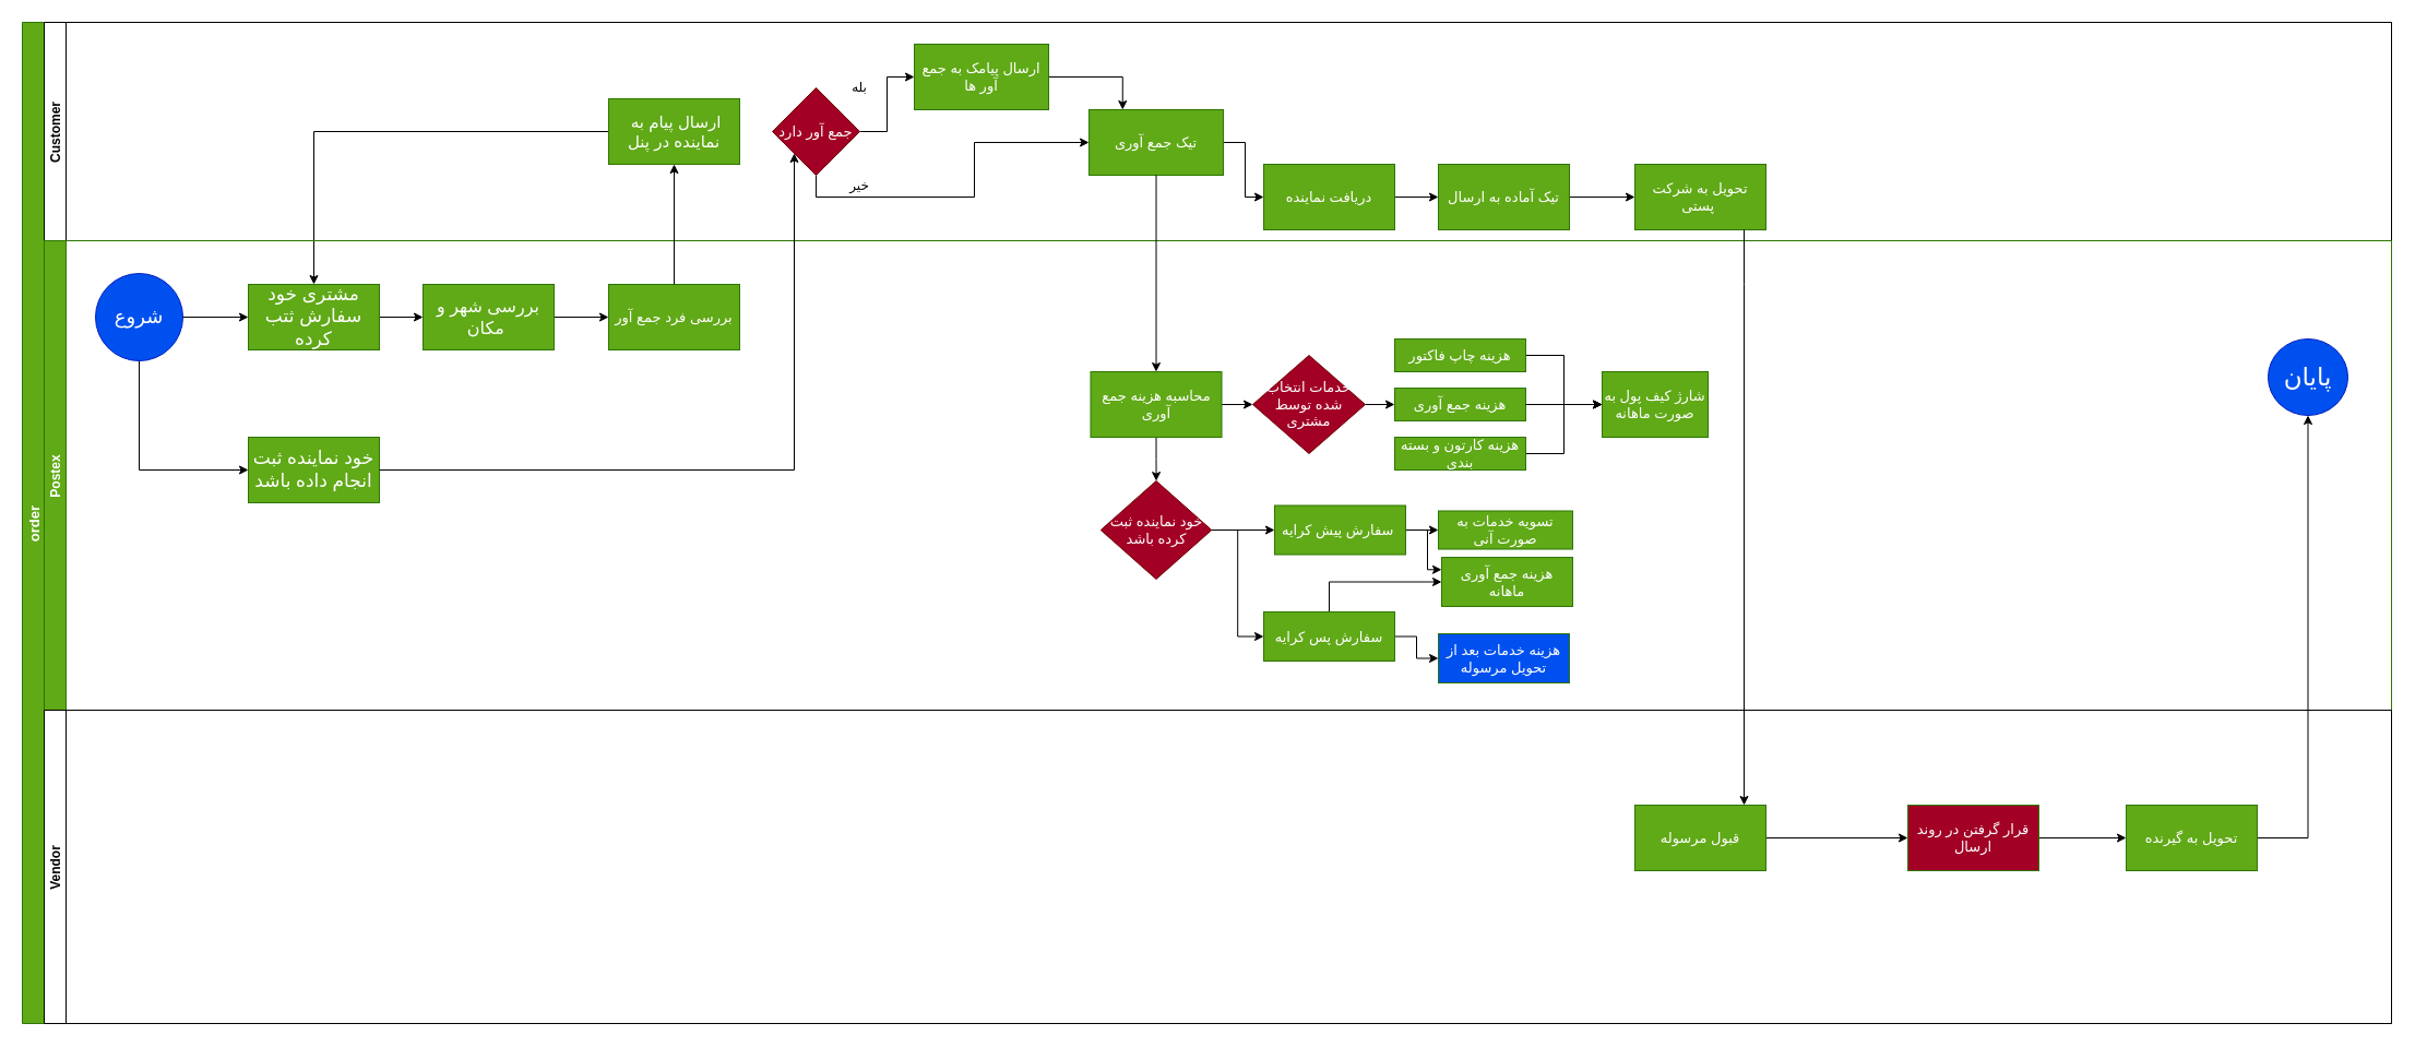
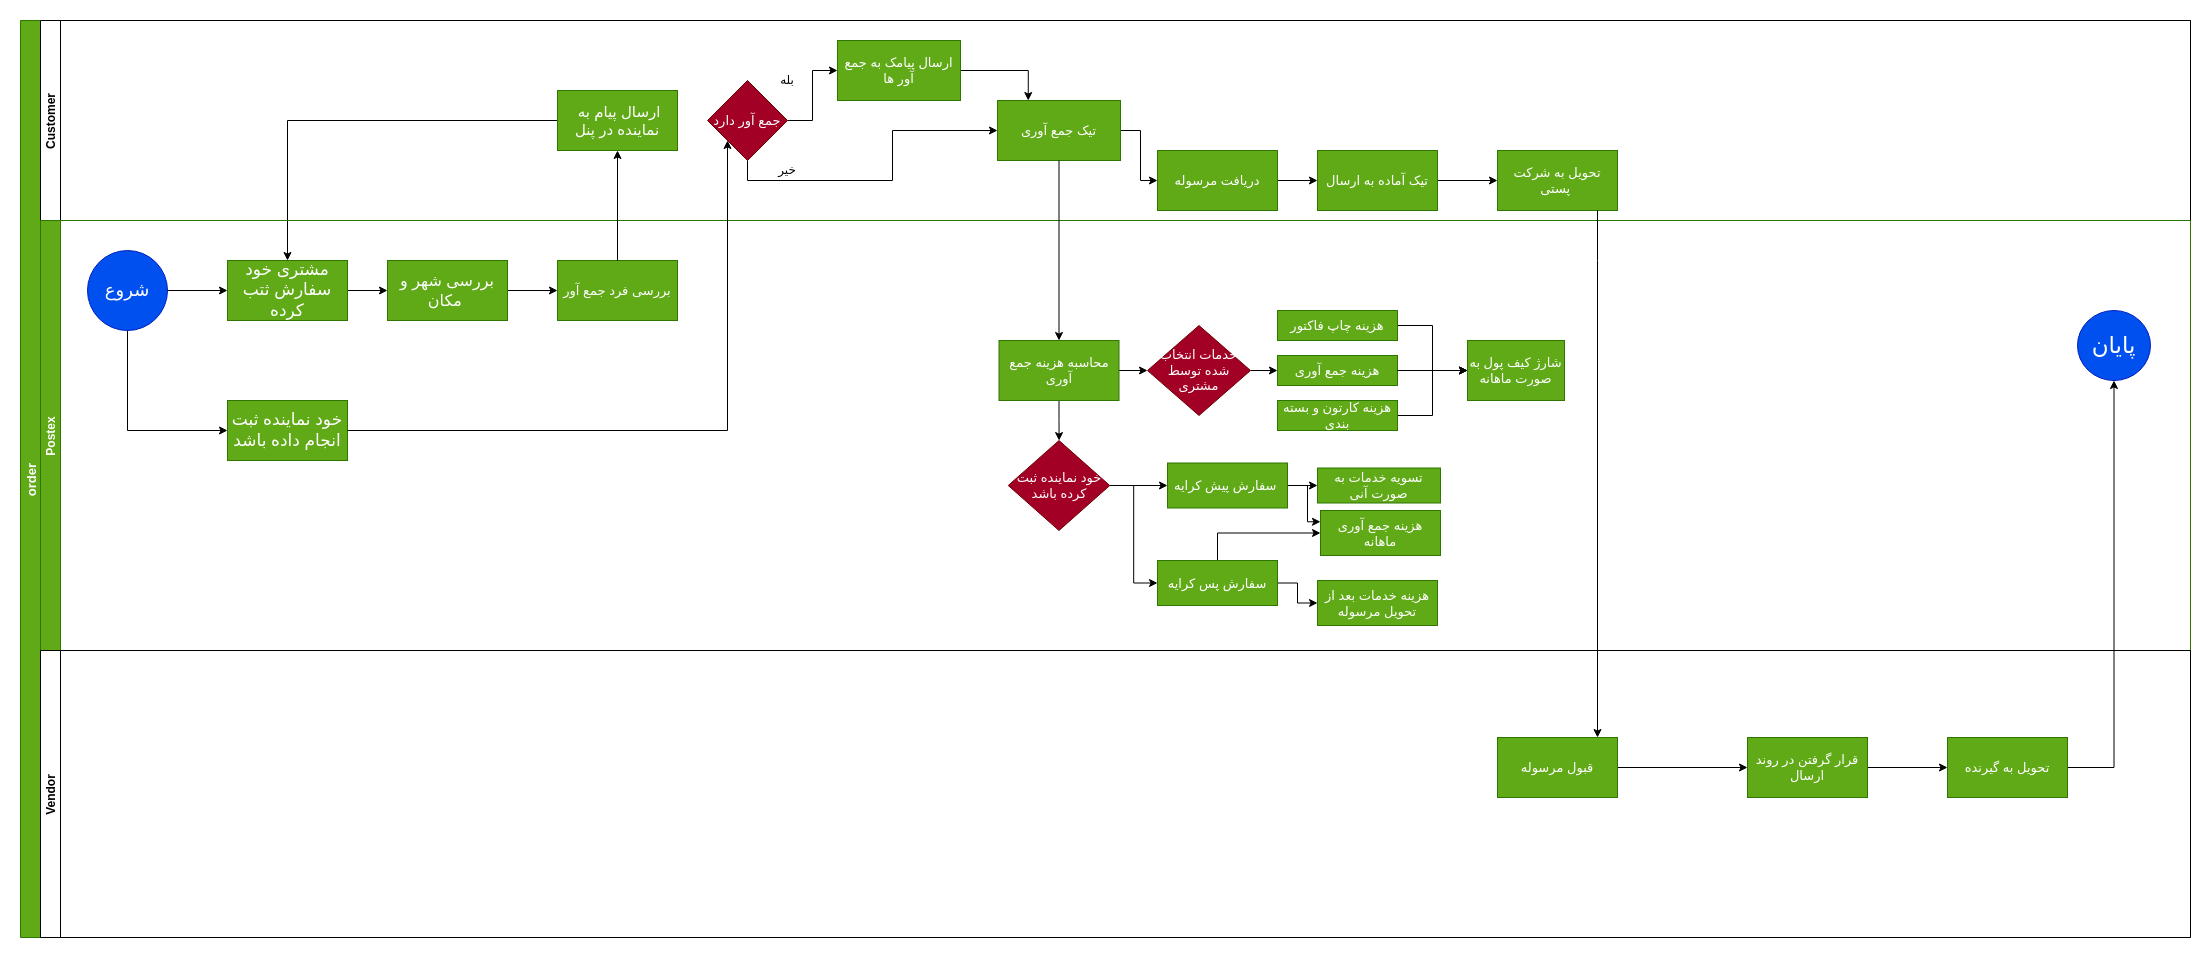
  <mxCell id="0" />
  <mxCell id="1" parent="0" />
  <mxCell id="2" value="order" style="swimlane;childLayout=stackLayout;resizeParent=1;resizeParentMax=0;horizontal=0;startSize=20;horizontalStack=0;fillColor=#60a917;strokeColor=#2D7600;fontColor=#ffffff;fontSize=13;" vertex="1" parent="1"><mxGeometry x="20" y="20" width="2170" height="917" as="geometry" /></mxCell>
  <mxCell id="3" value="Customer" style="swimlane;startSize=20;horizontal=0;" vertex="1" parent="2"><mxGeometry x="20" width="2150" height="200" as="geometry" /></mxCell>
  <mxCell id="4" value="" style="edgeStyle=orthogonalEdgeStyle;rounded=0;orthogonalLoop=1;jettySize=auto;html=1;" edge="1" parent="3" source="5" target="24"><mxGeometry relative="1" as="geometry" /></mxCell>
  <mxCell id="5" value="&lt;font style=&quot;font-size: 15px&quot;&gt;&amp;nbsp;ارسال پیام به نماینده در پنل&lt;/font&gt;" style="whiteSpace=wrap;html=1;fontSize=13;fontColor=#ffffff;strokeColor=#2D7600;fillColor=#60a917;" vertex="1" parent="3"><mxGeometry x="517" y="70" width="120" height="60" as="geometry" /></mxCell>
  <mxCell id="6" style="edgeStyle=orthogonalEdgeStyle;rounded=0;orthogonalLoop=1;jettySize=auto;html=1;exitX=1;exitY=0.5;exitDx=0;exitDy=0;entryX=0.25;entryY=0;entryDx=0;entryDy=0;" edge="1" parent="3" source="7" target="12"><mxGeometry relative="1" as="geometry" /></mxCell>
  <mxCell id="7" value="ارسال پیامک به جمع آور ها" style="whiteSpace=wrap;html=1;fontSize=13;fontColor=#ffffff;strokeColor=#2D7600;fillColor=#60a917;" vertex="1" parent="3"><mxGeometry x="797" y="20" width="123" height="60" as="geometry" /></mxCell>
  <mxCell id="8" style="edgeStyle=orthogonalEdgeStyle;rounded=0;orthogonalLoop=1;jettySize=auto;html=1;exitX=1;exitY=0.5;exitDx=0;exitDy=0;entryX=0;entryY=0.5;entryDx=0;entryDy=0;" edge="1" parent="3" source="10" target="7"><mxGeometry relative="1" as="geometry" /></mxCell>
  <mxCell id="9" style="edgeStyle=orthogonalEdgeStyle;rounded=0;orthogonalLoop=1;jettySize=auto;html=1;exitX=0.5;exitY=1;exitDx=0;exitDy=0;entryX=0;entryY=0.5;entryDx=0;entryDy=0;" edge="1" parent="3" source="10" target="12"><mxGeometry relative="1" as="geometry" /></mxCell>
  <mxCell id="10" value="جمع آور دارد" style="rhombus;whiteSpace=wrap;html=1;fontSize=13;fontColor=#ffffff;strokeColor=#6F0000;fillColor=#a20025;" vertex="1" parent="3"><mxGeometry x="667" y="60" width="80" height="80" as="geometry" /></mxCell>
  <mxCell id="11" value="" style="edgeStyle=orthogonalEdgeStyle;rounded=0;orthogonalLoop=1;jettySize=auto;html=1;" edge="1" parent="3" source="12" target="16"><mxGeometry relative="1" as="geometry" /></mxCell>
  <mxCell id="12" value="تیک جمع آوری" style="whiteSpace=wrap;html=1;fontSize=13;fontColor=#ffffff;strokeColor=#2D7600;fillColor=#60a917;" vertex="1" parent="3"><mxGeometry x="957" y="80" width="123" height="60" as="geometry" /></mxCell>
  <mxCell id="13" value="&lt;font color=&quot;#000000&quot;&gt;بله&lt;/font&gt;" style="text;html=1;strokeColor=none;fillColor=none;align=center;verticalAlign=middle;whiteSpace=wrap;rounded=0;" vertex="1" parent="3"><mxGeometry x="727" y="50" width="40" height="20" as="geometry" /></mxCell>
  <mxCell id="14" value="&lt;font color=&quot;#000000&quot;&gt;خیر&lt;/font&gt;" style="text;html=1;strokeColor=none;fillColor=none;align=center;verticalAlign=middle;whiteSpace=wrap;rounded=0;" vertex="1" parent="3"><mxGeometry x="727" y="140" width="40" height="20" as="geometry" /></mxCell>
  <mxCell id="15" value="" style="edgeStyle=orthogonalEdgeStyle;rounded=0;orthogonalLoop=1;jettySize=auto;html=1;" edge="1" parent="3" source="16" target="18"><mxGeometry relative="1" as="geometry" /></mxCell>
- <mxCell id="16" value="دریافت نماینده" style="whiteSpace=wrap;html=1;fontSize=13;fontColor=#ffffff;strokeColor=#2D7600;fillColor=#60a917;" vertex="1" parent="3"><mxGeometry x="1117" y="130" width="120" height="60" as="geometry" /></mxCell>
+ <mxCell id="16" value="دریافت مرسوله" style="whiteSpace=wrap;html=1;fontSize=13;fontColor=#ffffff;strokeColor=#2D7600;fillColor=#60a917;" vertex="1" parent="3"><mxGeometry x="1117" y="130" width="120" height="60" as="geometry" /></mxCell>
  <mxCell id="17" style="edgeStyle=orthogonalEdgeStyle;rounded=0;orthogonalLoop=1;jettySize=auto;html=1;exitX=1;exitY=0.5;exitDx=0;exitDy=0;entryX=0;entryY=0.5;entryDx=0;entryDy=0;" edge="1" parent="3" source="18" target="19"><mxGeometry relative="1" as="geometry" /></mxCell>
  <mxCell id="18" value="تیک آماده به ارسال" style="whiteSpace=wrap;html=1;fontSize=13;fontColor=#ffffff;strokeColor=#2D7600;fillColor=#60a917;" vertex="1" parent="3"><mxGeometry x="1277" y="130" width="120" height="60" as="geometry" /></mxCell>
  <mxCell id="19" value="تحویل به شرکت پستی&amp;nbsp;" style="whiteSpace=wrap;html=1;fontSize=13;fontColor=#ffffff;strokeColor=#2D7600;fillColor=#60a917;" vertex="1" parent="3"><mxGeometry x="1457" y="130" width="120" height="60" as="geometry" /></mxCell>
  <mxCell id="20" value="Postex" style="swimlane;startSize=20;horizontal=0;fillColor=#60a917;strokeColor=#2D7600;fontColor=#ffffff;" vertex="1" parent="2"><mxGeometry x="20" y="200" width="2150" height="430" as="geometry" /></mxCell>
  <mxCell id="21" style="edgeStyle=orthogonalEdgeStyle;rounded=0;orthogonalLoop=1;jettySize=auto;html=1;exitX=0.5;exitY=1;exitDx=0;exitDy=0;entryX=0;entryY=0.5;entryDx=0;entryDy=0;" edge="1" parent="20" source="22" target="41"><mxGeometry relative="1" as="geometry" /></mxCell>
  <mxCell id="22" value="&lt;font style=&quot;font-size: 18px&quot;&gt;شروع&lt;/font&gt;" style="ellipse;whiteSpace=wrap;html=1;aspect=fixed;fontSize=13;fillColor=#0050ef;strokeColor=#001DBC;fontColor=#ffffff;" vertex="1" parent="20"><mxGeometry x="47" y="30" width="80" height="80" as="geometry" /></mxCell>
  <mxCell id="23" value="" style="edgeStyle=orthogonalEdgeStyle;rounded=0;orthogonalLoop=1;jettySize=auto;html=1;" edge="1" parent="20" source="24" target="27"><mxGeometry relative="1" as="geometry" /></mxCell>
  <mxCell id="24" value="&lt;span style=&quot;font-size: 17px&quot;&gt;مشتری خود سفارش ثتب کرده&lt;/span&gt;" style="whiteSpace=wrap;html=1;fontSize=13;fontColor=#ffffff;strokeColor=#2D7600;fillColor=#60a917;" vertex="1" parent="20"><mxGeometry x="187" y="40" width="120" height="60" as="geometry" /></mxCell>
  <mxCell id="25" value="" style="edgeStyle=orthogonalEdgeStyle;rounded=0;orthogonalLoop=1;jettySize=auto;html=1;fontSize=13;" edge="1" parent="20" source="22" target="24"><mxGeometry relative="1" as="geometry" /></mxCell>
  <mxCell id="26" value="" style="edgeStyle=orthogonalEdgeStyle;rounded=0;orthogonalLoop=1;jettySize=auto;html=1;" edge="1" parent="20" source="27" target="28"><mxGeometry relative="1" as="geometry" /></mxCell>
  <mxCell id="27" value="&lt;font style=&quot;font-size: 16px&quot;&gt;بررسی شهر و مکان&amp;nbsp;&lt;/font&gt;" style="whiteSpace=wrap;html=1;fontSize=13;fontColor=#ffffff;strokeColor=#2D7600;fillColor=#60a917;" vertex="1" parent="20"><mxGeometry x="347" y="40" width="120" height="60" as="geometry" /></mxCell>
  <mxCell id="28" value="بررسی فرد جمع آور" style="whiteSpace=wrap;html=1;fontSize=13;fontColor=#ffffff;strokeColor=#2D7600;fillColor=#60a917;" vertex="1" parent="20"><mxGeometry x="517" y="40" width="120" height="60" as="geometry" /></mxCell>
  <mxCell id="29" value="&lt;font style=&quot;font-size: 23px&quot;&gt;پایان&lt;/font&gt;" style="ellipse;whiteSpace=wrap;html=1;fillColor=#0050ef;strokeColor=#001DBC;fontColor=#ffffff;" vertex="1" parent="20"><mxGeometry x="2037" y="90" width="73" height="70" as="geometry" /></mxCell>
  <mxCell id="30" value="" style="edgeStyle=orthogonalEdgeStyle;rounded=0;orthogonalLoop=1;jettySize=auto;html=1;" edge="1" parent="20" source="32" target="34"><mxGeometry relative="1" as="geometry" /></mxCell>
  <mxCell id="31" value="" style="edgeStyle=orthogonalEdgeStyle;rounded=0;orthogonalLoop=1;jettySize=auto;html=1;" edge="1" parent="20" source="32" target="44"><mxGeometry relative="1" as="geometry" /></mxCell>
  <mxCell id="32" value="محاسبه هزینه جمع آوری" style="whiteSpace=wrap;html=1;fontSize=13;fontColor=#ffffff;strokeColor=#2D7600;fillColor=#60a917;" vertex="1" parent="20"><mxGeometry x="958.5" y="120" width="120" height="60" as="geometry" /></mxCell>
  <mxCell id="33" value="" style="edgeStyle=orthogonalEdgeStyle;rounded=0;orthogonalLoop=1;jettySize=auto;html=1;" edge="1" parent="20" source="34" target="35"><mxGeometry relative="1" as="geometry" /></mxCell>
  <mxCell id="34" value="خدمات انتخاب شده توسط مشتری" style="rhombus;whiteSpace=wrap;html=1;fontSize=13;fontColor=#ffffff;strokeColor=#6F0000;fillColor=#a20025;" vertex="1" parent="20"><mxGeometry x="1107" y="105" width="103" height="90" as="geometry" /></mxCell>
  <mxCell id="35" value="هزینه جمع آوری" style="whiteSpace=wrap;html=1;fontSize=13;fontColor=#ffffff;strokeColor=#2D7600;fillColor=#60a917;" vertex="1" parent="20"><mxGeometry x="1237" y="135" width="120" height="30" as="geometry" /></mxCell>
  <mxCell id="36" style="edgeStyle=orthogonalEdgeStyle;rounded=0;orthogonalLoop=1;jettySize=auto;html=1;exitX=1;exitY=0.5;exitDx=0;exitDy=0;entryX=0;entryY=0.5;entryDx=0;entryDy=0;" edge="1" parent="20" source="37" target="40"><mxGeometry relative="1" as="geometry" /></mxCell>
  <mxCell id="37" value="هزینه کارتون و بسته بندی" style="whiteSpace=wrap;html=1;fontSize=13;fontColor=#ffffff;strokeColor=#2D7600;fillColor=#60a917;" vertex="1" parent="20"><mxGeometry x="1237" y="180" width="120" height="30" as="geometry" /></mxCell>
  <mxCell id="38" style="edgeStyle=orthogonalEdgeStyle;rounded=0;orthogonalLoop=1;jettySize=auto;html=1;exitX=1;exitY=0.5;exitDx=0;exitDy=0;entryX=0;entryY=0.5;entryDx=0;entryDy=0;" edge="1" parent="20" source="39" target="40"><mxGeometry relative="1" as="geometry" /></mxCell>
  <mxCell id="39" value="هزینه چاپ فاکتور" style="whiteSpace=wrap;html=1;fontSize=13;fontColor=#ffffff;strokeColor=#2D7600;fillColor=#60a917;" vertex="1" parent="20"><mxGeometry x="1237" y="90" width="120" height="30" as="geometry" /></mxCell>
  <mxCell id="40" value="شارژ کیف پول به صورت ماهانه" style="whiteSpace=wrap;html=1;fontSize=13;fontColor=#ffffff;strokeColor=#2D7600;fillColor=#60a917;" vertex="1" parent="20"><mxGeometry x="1427" y="120" width="97" height="60" as="geometry" /></mxCell>
  <mxCell id="41" value="&lt;font style=&quot;font-size: 17px&quot;&gt;خود نماینده ثبت انجام داده باشد&lt;/font&gt;" style="whiteSpace=wrap;html=1;fontSize=13;fontColor=#ffffff;strokeColor=#2D7600;fillColor=#60a917;" vertex="1" parent="20"><mxGeometry x="187" y="180" width="120" height="60" as="geometry" /></mxCell>
  <mxCell id="42" value="" style="edgeStyle=orthogonalEdgeStyle;rounded=0;orthogonalLoop=1;jettySize=auto;html=1;" edge="1" parent="20" source="44" target="48"><mxGeometry relative="1" as="geometry" /></mxCell>
  <mxCell id="43" style="edgeStyle=orthogonalEdgeStyle;rounded=0;orthogonalLoop=1;jettySize=auto;html=1;exitX=1;exitY=0.5;exitDx=0;exitDy=0;entryX=0;entryY=0.5;entryDx=0;entryDy=0;" edge="1" parent="20" source="44" target="52"><mxGeometry relative="1" as="geometry" /></mxCell>
  <mxCell id="44" value="خود نماینده ثبت کرده باشد" style="rhombus;whiteSpace=wrap;html=1;fontSize=13;fontColor=#ffffff;strokeColor=#6F0000;fillColor=#a20025;" vertex="1" parent="20"><mxGeometry x="967.75" y="220" width="101.5" height="90" as="geometry" /></mxCell>
  <mxCell id="45" value="هزینه جمع آوری ماهانه" style="whiteSpace=wrap;html=1;fontSize=13;fontColor=#ffffff;strokeColor=#2D7600;fillColor=#60a917;" vertex="1" parent="20"><mxGeometry x="1280" y="290" width="120" height="45" as="geometry" /></mxCell>
  <mxCell id="46" value="" style="edgeStyle=orthogonalEdgeStyle;rounded=0;orthogonalLoop=1;jettySize=auto;html=1;" edge="1" parent="20" source="48" target="49"><mxGeometry relative="1" as="geometry" /></mxCell>
  <mxCell id="47" style="edgeStyle=orthogonalEdgeStyle;rounded=0;orthogonalLoop=1;jettySize=auto;html=1;exitX=1;exitY=0.5;exitDx=0;exitDy=0;entryX=0;entryY=0.25;entryDx=0;entryDy=0;" edge="1" parent="20" source="48" target="45"><mxGeometry relative="1" as="geometry" /></mxCell>
  <mxCell id="48" value="سفارش پیش کرایه&amp;nbsp;" style="whiteSpace=wrap;html=1;fontSize=13;fontColor=#ffffff;strokeColor=#2D7600;fillColor=#60a917;" vertex="1" parent="20"><mxGeometry x="1127" y="242.5" width="120" height="45" as="geometry" /></mxCell>
  <mxCell id="49" value="تسویه خدمات به صورت آنی" style="whiteSpace=wrap;html=1;fontSize=13;fontColor=#ffffff;strokeColor=#2D7600;fillColor=#60a917;" vertex="1" parent="20"><mxGeometry x="1277" y="247.5" width="123" height="35" as="geometry" /></mxCell>
  <mxCell id="50" style="edgeStyle=orthogonalEdgeStyle;rounded=0;orthogonalLoop=1;jettySize=auto;html=1;exitX=0.5;exitY=0;exitDx=0;exitDy=0;entryX=0;entryY=0.5;entryDx=0;entryDy=0;" edge="1" parent="20" source="52" target="45"><mxGeometry relative="1" as="geometry" /></mxCell>
  <mxCell id="51" style="edgeStyle=orthogonalEdgeStyle;rounded=0;orthogonalLoop=1;jettySize=auto;html=1;exitX=1;exitY=0.5;exitDx=0;exitDy=0;entryX=0;entryY=0.5;entryDx=0;entryDy=0;" edge="1" parent="20" source="52" target="53"><mxGeometry relative="1" as="geometry" /></mxCell>
  <mxCell id="52" value="سفارش پس کرایه" style="whiteSpace=wrap;html=1;fontSize=13;fontColor=#ffffff;strokeColor=#2D7600;fillColor=#60a917;" vertex="1" parent="20"><mxGeometry x="1117" y="340" width="120" height="45" as="geometry" /></mxCell>
- <mxCell id="53" value="هزینه خدمات بعد از تحویل مرسوله" style="whiteSpace=wrap;html=1;fontSize=13;fontColor=#ffffff;strokeColor=#2D7600;fillColor=#0050ef;" vertex="1" parent="20"><mxGeometry x="1277" y="360" width="120" height="45" as="geometry" /></mxCell>
+ <mxCell id="53" value="هزینه خدمات بعد از تحویل مرسوله" style="whiteSpace=wrap;html=1;fontSize=13;fontColor=#ffffff;strokeColor=#2D7600;fillColor=#60a917;" vertex="1" parent="20"><mxGeometry x="1277" y="360" width="120" height="45" as="geometry" /></mxCell>
  <mxCell id="54" value="" style="edgeStyle=orthogonalEdgeStyle;rounded=0;orthogonalLoop=1;jettySize=auto;html=1;" edge="1" parent="2" source="28" target="5"><mxGeometry relative="1" as="geometry" /></mxCell>
  <mxCell id="55" value="" style="edgeStyle=orthogonalEdgeStyle;rounded=0;orthogonalLoop=1;jettySize=auto;html=1;" edge="1" parent="2" source="19" target="59"><mxGeometry relative="1" as="geometry"><Array as="points"><mxPoint x="1577" y="240" /><mxPoint x="1577" y="240" /></Array></mxGeometry></mxCell>
  <mxCell id="56" style="edgeStyle=orthogonalEdgeStyle;rounded=0;orthogonalLoop=1;jettySize=auto;html=1;exitX=1;exitY=0.5;exitDx=0;exitDy=0;" edge="1" parent="2" source="62" target="29"><mxGeometry relative="1" as="geometry" /></mxCell>
  <mxCell id="57" value="Vendor" style="swimlane;startSize=20;horizontal=0;" vertex="1" parent="2"><mxGeometry x="20" y="630" width="2150" height="287" as="geometry" /></mxCell>
  <mxCell id="58" value="" style="edgeStyle=orthogonalEdgeStyle;rounded=0;orthogonalLoop=1;jettySize=auto;html=1;" edge="1" parent="57" source="59" target="61"><mxGeometry relative="1" as="geometry" /></mxCell>
  <mxCell id="59" value="قبول مرسوله" style="whiteSpace=wrap;html=1;fontSize=13;fontColor=#ffffff;strokeColor=#2D7600;fillColor=#60a917;" vertex="1" parent="57"><mxGeometry x="1457" y="87" width="120" height="60" as="geometry" /></mxCell>
  <mxCell id="60" value="" style="edgeStyle=orthogonalEdgeStyle;rounded=0;orthogonalLoop=1;jettySize=auto;html=1;" edge="1" parent="57" source="61" target="62"><mxGeometry relative="1" as="geometry" /></mxCell>
- <mxCell id="61" value="قرار گرفتن در روند ارسال" style="whiteSpace=wrap;html=1;fontSize=13;fontColor=#ffffff;strokeColor=#2D7600;fillColor=#a20025;" vertex="1" parent="57"><mxGeometry x="1707" y="87" width="120" height="60" as="geometry" /></mxCell>
+ <mxCell id="61" value="قرار گرفتن در روند ارسال" style="whiteSpace=wrap;html=1;fontSize=13;fontColor=#ffffff;strokeColor=#2D7600;fillColor=#60a917;" vertex="1" parent="57"><mxGeometry x="1707" y="87" width="120" height="60" as="geometry" /></mxCell>
  <mxCell id="62" value="تحویل به گیرنده" style="whiteSpace=wrap;html=1;fontSize=13;fontColor=#ffffff;strokeColor=#2D7600;fillColor=#60a917;" vertex="1" parent="57"><mxGeometry x="1907" y="87" width="120" height="60" as="geometry" /></mxCell>
  <mxCell id="63" style="edgeStyle=orthogonalEdgeStyle;rounded=0;orthogonalLoop=1;jettySize=auto;html=1;exitX=0.5;exitY=1;exitDx=0;exitDy=0;entryX=0.5;entryY=0;entryDx=0;entryDy=0;" edge="1" parent="2" source="12" target="32"><mxGeometry relative="1" as="geometry" /></mxCell>
  <mxCell id="64" style="edgeStyle=orthogonalEdgeStyle;rounded=0;orthogonalLoop=1;jettySize=auto;html=1;exitX=1;exitY=0.5;exitDx=0;exitDy=0;entryX=0;entryY=1;entryDx=0;entryDy=0;" edge="1" parent="2" source="41" target="10"><mxGeometry relative="1" as="geometry" /></mxCell>
  <mxCell id="65" style="edgeStyle=orthogonalEdgeStyle;rounded=0;orthogonalLoop=1;jettySize=auto;html=1;exitX=1;exitY=0.5;exitDx=0;exitDy=0;" edge="1" parent="1" source="35"><mxGeometry relative="1" as="geometry"><mxPoint x="1467" y="370" as="targetPoint" /></mxGeometry></mxCell>
